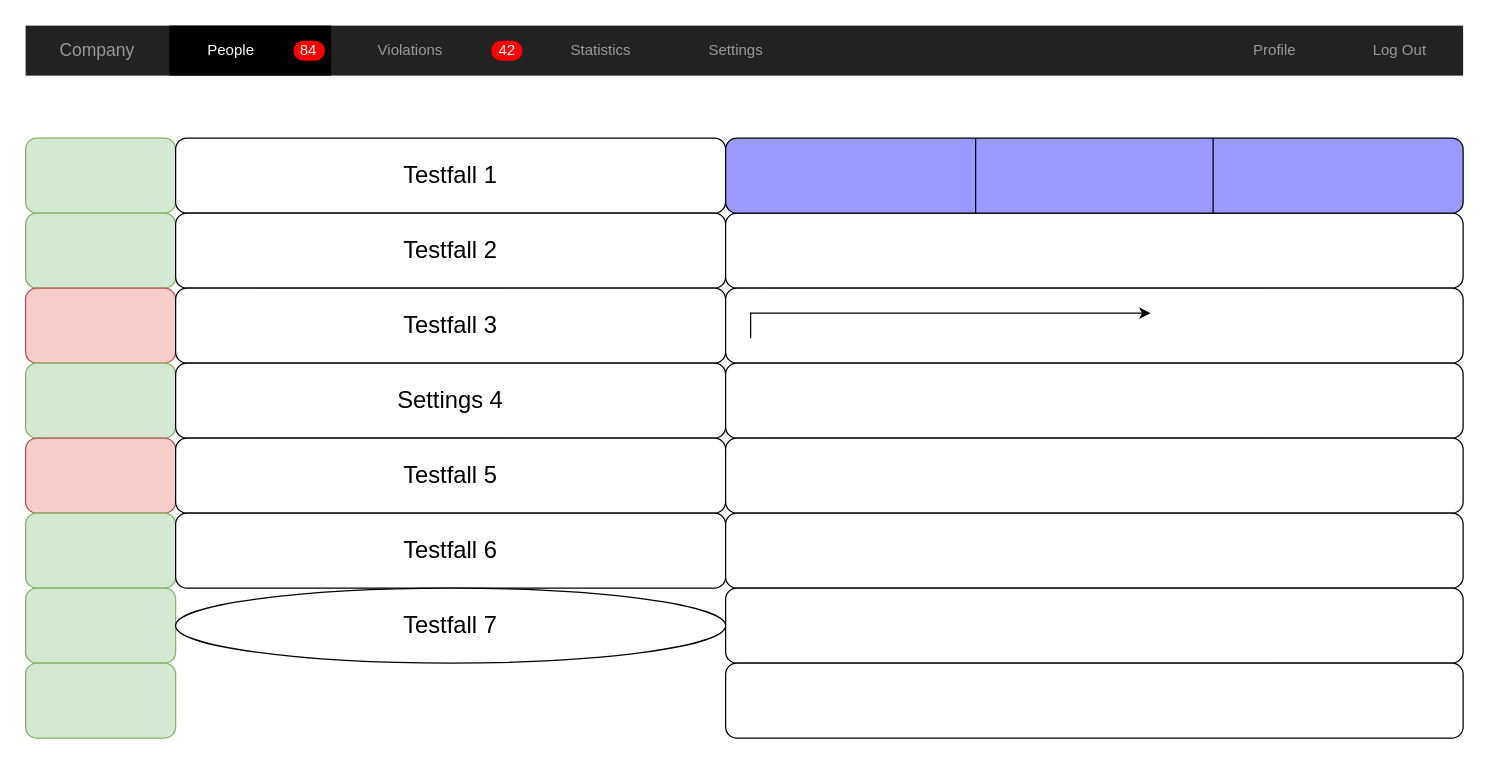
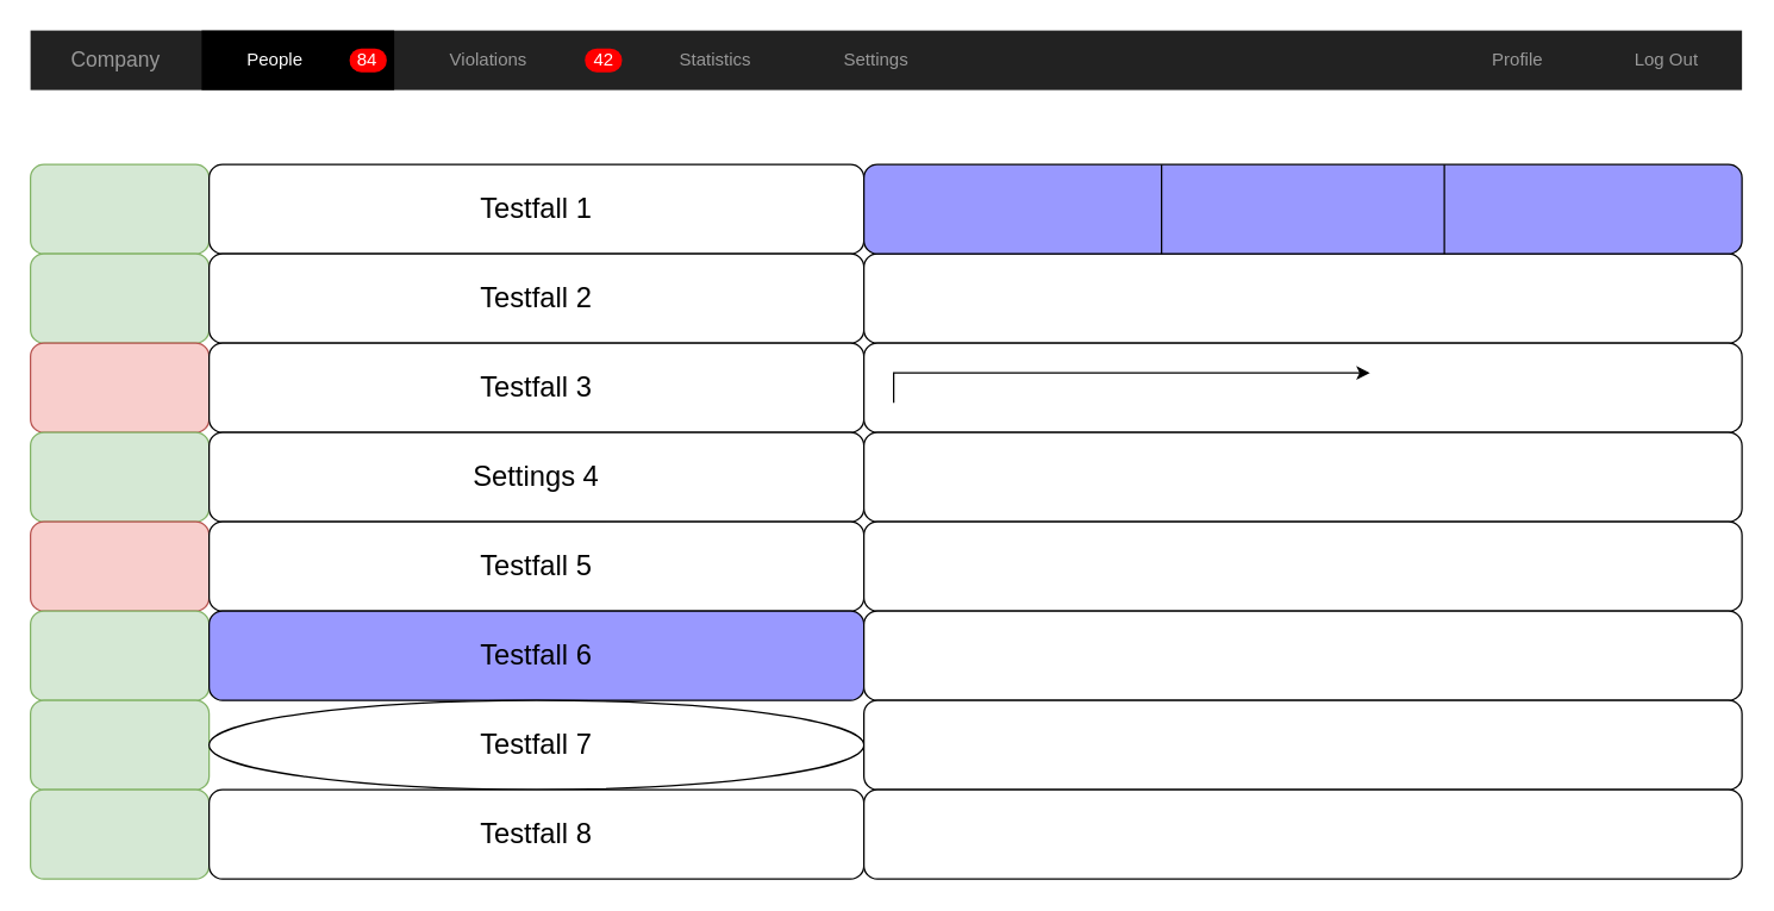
  <mxCell id="0" style=";html=1;" />
  <mxCell id="1" style=";html=1;" parent="0" />
  <mxCell id="2" value="" style="html=1;shadow=0;dashed=0;shape=mxgraph.bootstrap.rect;fillColor=#222222;strokeColor=none;whiteSpace=wrap;rounded=0;fontSize=12;fontColor=#000000;align=center;" parent="1" vertex="1"><mxGeometry x="20" y="20" width="1150" height="40" as="geometry" /></mxCell>
  <mxCell id="3" value="Company" style="html=1;shadow=0;dashed=0;fillColor=none;strokeColor=none;shape=mxgraph.bootstrap.rect;fontColor=#999999;fontSize=14;whiteSpace=wrap;" parent="2" vertex="1"><mxGeometry width="115" height="40" as="geometry" /></mxCell>
  <mxCell id="4" value="People" style="html=1;shadow=0;dashed=0;shape=mxgraph.bootstrap.rect;fillColor=#000000;strokeColor=none;fontColor=#ffffff;spacingRight=30;whiteSpace=wrap;" parent="2" vertex="1"><mxGeometry x="115" width="129.375" height="40" as="geometry" /></mxCell>
  <mxCell id="5" value="84" style="html=1;shadow=0;dashed=0;shape=mxgraph.bootstrap.rrect;rSize=8;fillColor=#ff0000;strokeColor=none;fontColor=#ffffff;whiteSpace=wrap;" parent="4" vertex="1"><mxGeometry x="1" y="0.5" width="25" height="16" relative="1" as="geometry"><mxPoint x="-30" y="-8" as="offset" /></mxGeometry></mxCell>
  <mxCell id="6" value="Violations" style="html=1;shadow=0;dashed=0;fillColor=none;strokeColor=none;shape=mxgraph.bootstrap.rect;fontColor=#999999;spacingRight=30;whiteSpace=wrap;" parent="2" vertex="1"><mxGeometry x="244.375" width="158.125" height="40" as="geometry" /></mxCell>
  <mxCell id="7" value="42" style="html=1;shadow=0;dashed=0;shape=mxgraph.bootstrap.rrect;rSize=8;fillColor=#ff0000;strokeColor=none;fontColor=#ffffff;whiteSpace=wrap;" parent="6" vertex="1"><mxGeometry x="1" y="0.5" width="25" height="16" relative="1" as="geometry"><mxPoint x="-30" y="-8" as="offset" /></mxGeometry></mxCell>
  <mxCell id="8" value="Statistics" style="html=1;shadow=0;dashed=0;fillColor=none;strokeColor=none;shape=mxgraph.bootstrap.rect;fontColor=#999999;whiteSpace=wrap;" parent="2" vertex="1"><mxGeometry x="402.5" width="115" height="40" as="geometry" /></mxCell>
  <mxCell id="9" value="Settings" style="html=1;shadow=0;dashed=0;fillColor=none;strokeColor=none;shape=mxgraph.bootstrap.rect;fontColor=#999999;whiteSpace=wrap;" parent="2" vertex="1"><mxGeometry x="517.5" width="100.625" height="40" as="geometry" /></mxCell>
  <mxCell id="10" value="Profile" style="html=1;shadow=0;dashed=0;fillColor=none;strokeColor=none;shape=mxgraph.bootstrap.rect;fontColor=#999999;whiteSpace=wrap;" parent="2" vertex="1"><mxGeometry x="948.75" width="100.625" height="40" as="geometry" /></mxCell>
  <mxCell id="11" value="Log Out" style="html=1;shadow=0;dashed=0;fillColor=none;strokeColor=none;shape=mxgraph.bootstrap.rect;fontColor=#999999;whiteSpace=wrap;" parent="2" vertex="1"><mxGeometry x="1049.375" width="100.625" height="40" as="geometry" /></mxCell>
  <mxCell id="12" value="" style="rounded=1;whiteSpace=wrap;html=1;fillColor=#d5e8d4;strokeColor=#82b366;" vertex="1" parent="1"><mxGeometry x="20" y="110" width="120" height="60" as="geometry" /></mxCell>
  <mxCell id="13" value="" style="rounded=1;whiteSpace=wrap;html=1;fillColor=#d5e8d4;strokeColor=#82b366;" vertex="1" parent="1"><mxGeometry x="20" y="170" width="120" height="60" as="geometry" /></mxCell>
  <mxCell id="14" value="" style="rounded=1;whiteSpace=wrap;html=1;fillColor=#f8cecc;strokeColor=#b85450;" vertex="1" parent="1"><mxGeometry x="20" y="230" width="120" height="60" as="geometry" /></mxCell>
  <mxCell id="15" value="" style="rounded=1;whiteSpace=wrap;html=1;fillColor=#d5e8d4;strokeColor=#82b366;" vertex="1" parent="1"><mxGeometry x="20" y="290" width="120" height="60" as="geometry" /></mxCell>
  <mxCell id="16" value="" style="rounded=1;whiteSpace=wrap;html=1;fillColor=#f8cecc;strokeColor=#b85450;" vertex="1" parent="1"><mxGeometry x="20" y="350" width="120" height="60" as="geometry" /></mxCell>
  <mxCell id="17" value="" style="rounded=1;whiteSpace=wrap;html=1;fillColor=#d5e8d4;strokeColor=#82b366;" vertex="1" parent="1"><mxGeometry x="20" y="410" width="120" height="60" as="geometry" /></mxCell>
  <mxCell id="18" value="" style="rounded=1;whiteSpace=wrap;html=1;fillColor=#d5e8d4;strokeColor=#82b366;" vertex="1" parent="1"><mxGeometry x="20" y="470" width="120" height="60" as="geometry" /></mxCell>
  <mxCell id="19" value="" style="rounded=1;whiteSpace=wrap;html=1;fillColor=#d5e8d4;strokeColor=#82b366;" vertex="1" parent="1"><mxGeometry x="20" y="530" width="120" height="60" as="geometry" /></mxCell>
  <mxCell id="20" value="&lt;font style=&quot;font-size: 19px&quot;&gt;Testfall 1&lt;/font&gt;" style="rounded=1;whiteSpace=wrap;html=1;" vertex="1" parent="1"><mxGeometry x="140" y="110" width="440" height="60" as="geometry" /></mxCell>
  <mxCell id="21" value="&lt;span style=&quot;font-size: 19px&quot;&gt;Testfall 2&lt;/span&gt;" style="rounded=1;whiteSpace=wrap;html=1;" vertex="1" parent="1"><mxGeometry x="140" y="170" width="440" height="60" as="geometry" /></mxCell>
  <mxCell id="22" value="&lt;span style=&quot;font-size: 19px&quot;&gt;Testfall 3&lt;/span&gt;" style="rounded=1;whiteSpace=wrap;html=1;" vertex="1" parent="1"><mxGeometry x="140" y="230" width="440" height="60" as="geometry" /></mxCell>
  <mxCell id="23" value="&lt;span style=&quot;font-size: 19px&quot;&gt;Settings 4&lt;/span&gt;" style="rounded=1;whiteSpace=wrap;html=1;" vertex="1" parent="1"><mxGeometry x="140" y="290" width="440" height="60" as="geometry" /></mxCell>
  <mxCell id="24" value="&lt;span style=&quot;font-size: 19px&quot;&gt;Testfall 5&lt;/span&gt;" style="rounded=1;whiteSpace=wrap;html=1;" vertex="1" parent="1"><mxGeometry x="140" y="350" width="440" height="60" as="geometry" /></mxCell>
- <mxCell id="25" value="&lt;span style=&quot;font-size: 19px&quot;&gt;Testfall 6&lt;/span&gt;" style="rounded=1;whiteSpace=wrap;html=1;" vertex="1" parent="1"><mxGeometry x="140" y="410" width="440" height="60" as="geometry" /></mxCell>
+ <mxCell id="25" value="&lt;span style=&quot;font-size: 19px&quot;&gt;Testfall 6&lt;/span&gt;" style="rounded=1;whiteSpace=wrap;html=1;fillColor=#9999ff;" vertex="1" parent="1"><mxGeometry x="140" y="410" width="440" height="60" as="geometry" /></mxCell>
  <mxCell id="26" value="&lt;span style=&quot;font-size: 19px&quot;&gt;Testfall 7&lt;/span&gt;" style="ellipse;whiteSpace=wrap;html=1;" vertex="1" parent="1"><mxGeometry x="140" y="470" width="440" height="60" as="geometry" /></mxCell>
+ <mxCell id="27" value="&lt;span style=&quot;font-size: 19px&quot;&gt;Testfall 8&lt;/span&gt;" style="rounded=1;whiteSpace=wrap;html=1;" vertex="1" parent="1"><mxGeometry x="140" y="530" width="440" height="60" as="geometry" /></mxCell>
  <mxCell id="28" value="" style="rounded=1;whiteSpace=wrap;html=1;" vertex="1" parent="1"><mxGeometry x="580" y="170" width="590" height="60" as="geometry" /></mxCell>
  <mxCell id="29" value="" style="rounded=1;whiteSpace=wrap;html=1;" vertex="1" parent="1"><mxGeometry x="580" y="230" width="590" height="60" as="geometry" /></mxCell>
  <mxCell id="30" value="" style="rounded=1;whiteSpace=wrap;html=1;" vertex="1" parent="1"><mxGeometry x="580" y="290" width="590" height="60" as="geometry" /></mxCell>
  <mxCell id="31" value="" style="rounded=1;whiteSpace=wrap;html=1;" vertex="1" parent="1"><mxGeometry x="580" y="350" width="590" height="60" as="geometry" /></mxCell>
  <mxCell id="32" value="" style="rounded=1;whiteSpace=wrap;html=1;" vertex="1" parent="1"><mxGeometry x="580" y="410" width="590" height="60" as="geometry" /></mxCell>
  <mxCell id="33" value="" style="rounded=1;whiteSpace=wrap;html=1;" vertex="1" parent="1"><mxGeometry x="580" y="470" width="590" height="60" as="geometry" /></mxCell>
  <mxCell id="34" value="" style="rounded=1;whiteSpace=wrap;html=1;shadow=0;sketch=0;glass=0;" vertex="1" parent="1"><mxGeometry x="580" y="530" width="590" height="60" as="geometry" /></mxCell>
  <mxCell id="35" value="" style="edgeStyle=segmentEdgeStyle;endArrow=classic;html=1;rounded=0;fontSize=19;" edge="1" parent="1"><mxGeometry width="50" height="50" relative="1" as="geometry"><mxPoint x="600" y="270" as="sourcePoint" /><mxPoint x="920" y="250" as="targetPoint" /><Array as="points"><mxPoint x="630" y="250" /><mxPoint x="935" y="250" /></Array></mxGeometry></mxCell>
  <mxCell id="36" value="" style="shape=process;whiteSpace=wrap;html=1;backgroundOutline=1;shadow=0;glass=0;sketch=0;fontSize=19;fillColor=#9999FF;size=0.339;rotation=0;rounded=1;" vertex="1" parent="1"><mxGeometry x="580" y="110" width="590" height="60" as="geometry" /></mxCell>
